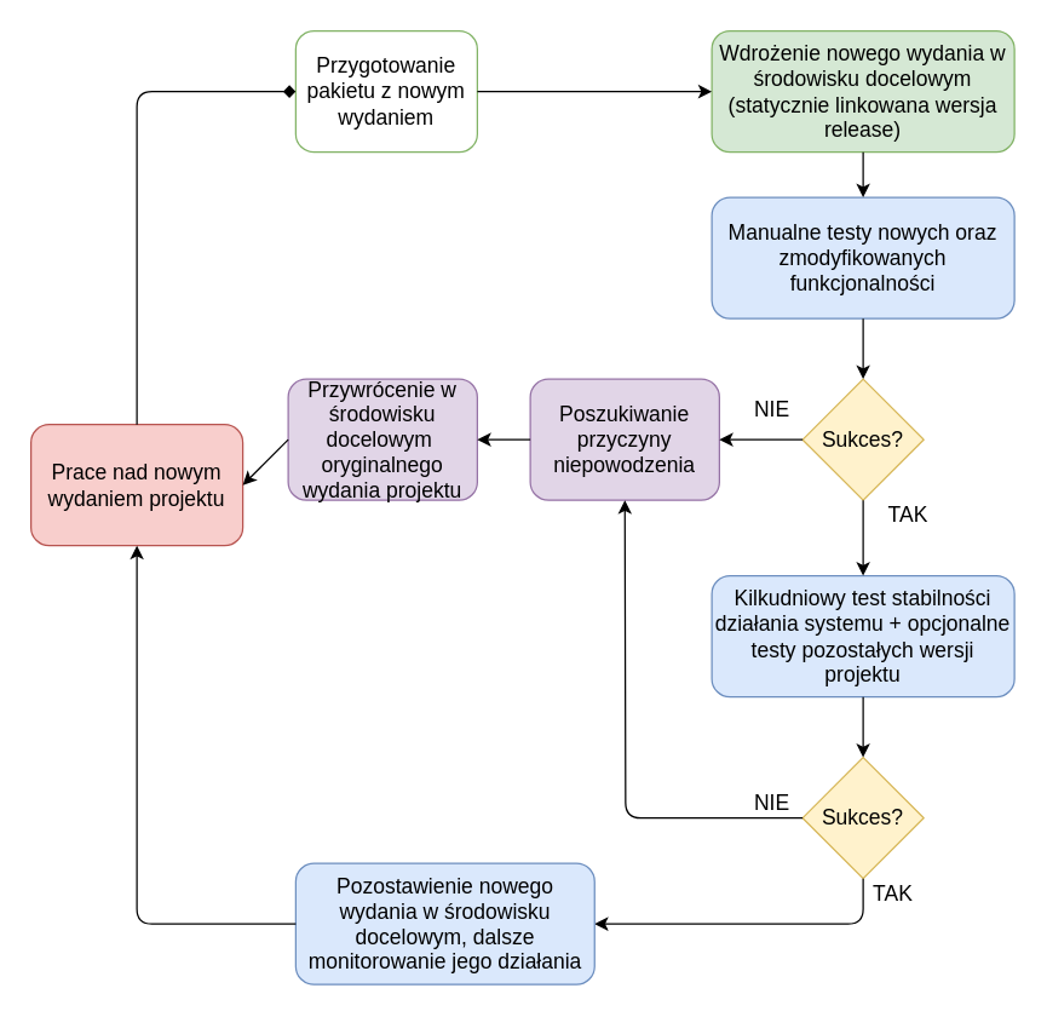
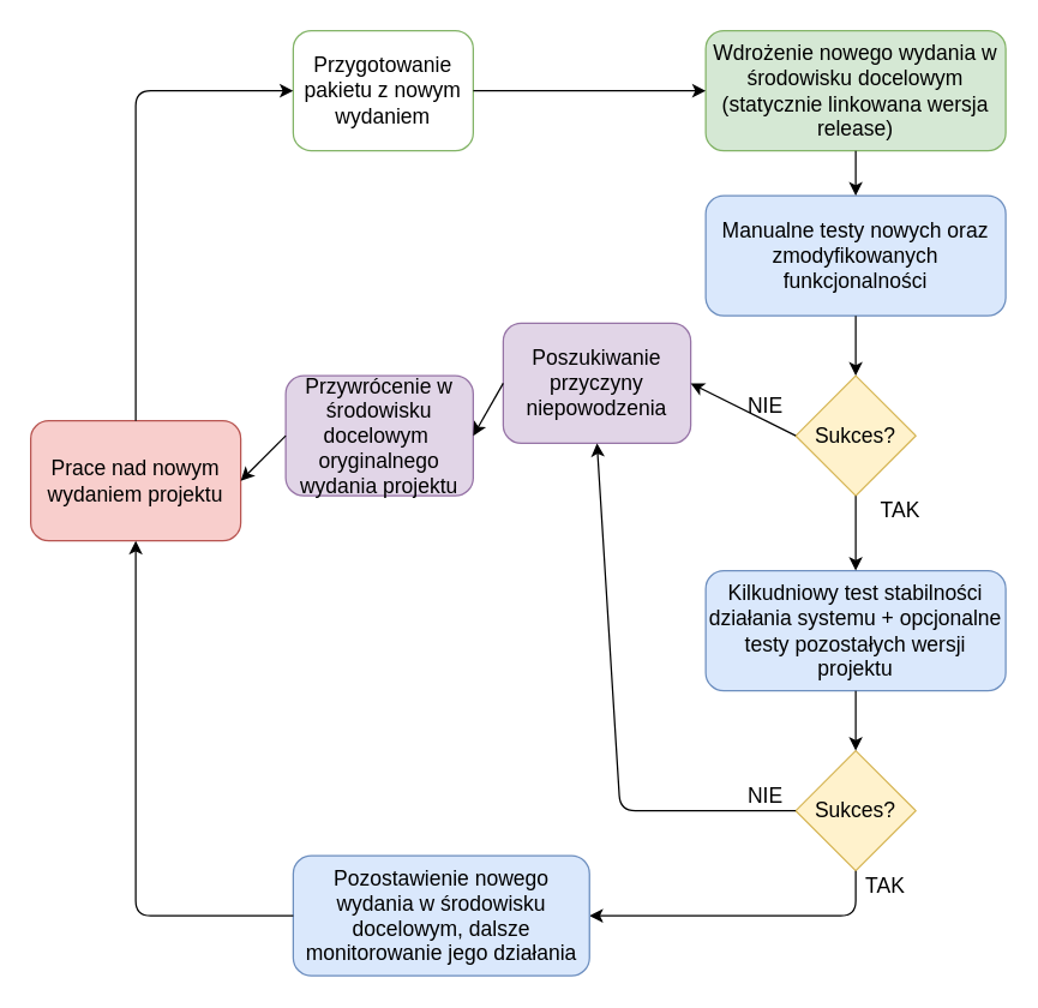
  <mxCell id="0" />
  <mxCell id="1" parent="0" />
  <mxCell id="2" value="Prace nad nowym wydaniem projektu" style="rounded=1;whiteSpace=wrap;html=1;fontSize=14;fillColor=#f8cecc;strokeColor=#b85450;" vertex="1" parent="1"><mxGeometry x="20" y="280" width="140" height="80" as="geometry" /></mxCell>
  <mxCell id="3" value="Przygotowanie pakietu z nowym wydaniem" style="rounded=1;whiteSpace=wrap;html=1;fontSize=14;fillColor=#ffffff;strokeColor=#82b366;" vertex="1" parent="1"><mxGeometry x="195" y="20" width="120" height="80" as="geometry" /></mxCell>
  <mxCell id="4" value="Wdrożenie nowego wydania w środowisku docelowym (statycznie linkowana wersja release)" style="rounded=1;whiteSpace=wrap;html=1;fontSize=14;fillColor=#d5e8d4;strokeColor=#82b366;" vertex="1" parent="1"><mxGeometry x="470" y="20" width="200" height="80" as="geometry" /></mxCell>
  <mxCell id="5" value="Manualne testy nowych oraz zmodyfikowanych funkcjonalności" style="rounded=1;whiteSpace=wrap;html=1;fontSize=14;fillColor=#dae8fc;strokeColor=#6c8ebf;" vertex="1" parent="1"><mxGeometry x="470" y="130" width="200" height="80" as="geometry" /></mxCell>
  <mxCell id="6" value="Kilkudniowy test stabilności działania systemu + opcjonalne testy pozostałych wersji projektu" style="rounded=1;whiteSpace=wrap;html=1;fontSize=14;fillColor=#dae8fc;strokeColor=#6c8ebf;" vertex="1" parent="1"><mxGeometry x="470" y="380" width="200" height="80" as="geometry" /></mxCell>
  <mxCell id="7" value="Sukces?" style="rhombus;whiteSpace=wrap;html=1;fontSize=14;fillColor=#fff2cc;strokeColor=#d6b656;" vertex="1" parent="1"><mxGeometry x="530" y="250" width="80" height="80" as="geometry" /></mxCell>
  <mxCell id="8" value="Sukces?" style="rhombus;whiteSpace=wrap;html=1;fontSize=14;fillColor=#fff2cc;strokeColor=#d6b656;" vertex="1" parent="1"><mxGeometry x="530" y="500" width="80" height="80" as="geometry" /></mxCell>
  <mxCell id="9" value="" style="endArrow=classic;html=1;exitX=0.5;exitY=1;exitDx=0;exitDy=0;entryX=0.5;entryY=0;entryDx=0;entryDy=0;fontSize=14;" edge="1" parent="1" source="4" target="5"><mxGeometry width="50" height="50" relative="1" as="geometry"><mxPoint x="390" y="410" as="sourcePoint" /><mxPoint x="440" y="360" as="targetPoint" /></mxGeometry></mxCell>
  <mxCell id="10" value="" style="endArrow=classic;html=1;exitX=0.5;exitY=1;exitDx=0;exitDy=0;entryX=0.5;entryY=0;entryDx=0;entryDy=0;fontSize=14;" edge="1" parent="1" source="5" target="7"><mxGeometry width="50" height="50" relative="1" as="geometry"><mxPoint x="390" y="410" as="sourcePoint" /><mxPoint x="440" y="360" as="targetPoint" /></mxGeometry></mxCell>
  <mxCell id="11" value="" style="endArrow=classic;html=1;entryX=0.5;entryY=0;entryDx=0;entryDy=0;exitX=0.5;exitY=1;exitDx=0;exitDy=0;fontSize=14;" edge="1" parent="1" source="7" target="6"><mxGeometry width="50" height="50" relative="1" as="geometry"><mxPoint x="390" y="410" as="sourcePoint" /><mxPoint x="440" y="360" as="targetPoint" /></mxGeometry></mxCell>
  <mxCell id="12" value="" style="endArrow=classic;html=1;exitX=0.5;exitY=1;exitDx=0;exitDy=0;entryX=0.5;entryY=0;entryDx=0;entryDy=0;fontSize=14;" edge="1" parent="1" source="6" target="8"><mxGeometry width="50" height="50" relative="1" as="geometry"><mxPoint x="390" y="410" as="sourcePoint" /><mxPoint x="440" y="360" as="targetPoint" /></mxGeometry></mxCell>
- <mxCell id="13" value="" style="endArrow=diamond;html=1;entryX=0;entryY=0.5;entryDx=0;entryDy=0;exitX=0.5;exitY=0;exitDx=0;exitDy=0;fontSize=14;" edge="1" parent="1" source="2" target="3"><mxGeometry width="50" height="50" relative="1" as="geometry"><mxPoint x="240" y="130" as="sourcePoint" /><mxPoint x="440" y="360" as="targetPoint" /><Array as="points"><mxPoint x="90" y="60" /></Array></mxGeometry></mxCell>
- <mxCell id="14" value="Poszukiwanie przyczyny niepowodzenia" style="rounded=1;whiteSpace=wrap;html=1;fontSize=14;fillColor=#e1d5e7;strokeColor=#9673a6;" vertex="1" parent="1"><mxGeometry x="350" y="250" width="125" height="80" as="geometry" /></mxCell>
+ <mxCell id="13" value="" style="endArrow=classic;html=1;entryX=0;entryY=0.5;entryDx=0;entryDy=0;exitX=0.5;exitY=0;exitDx=0;exitDy=0;fontSize=14;" edge="1" parent="1" source="2" target="3"><mxGeometry width="50" height="50" relative="1" as="geometry"><mxPoint x="240" y="130" as="sourcePoint" /><mxPoint x="440" y="360" as="targetPoint" /><Array as="points"><mxPoint x="90" y="60" /></Array></mxGeometry></mxCell>
+ <mxCell id="14" value="Poszukiwanie przyczyny niepowodzenia" style="rounded=1;whiteSpace=wrap;html=1;fontSize=14;fillColor=#e1d5e7;strokeColor=#9673a6;" vertex="1" parent="1"><mxGeometry x="335" y="215" width="125" height="80" as="geometry" /></mxCell>
  <mxCell id="15" value="Przywrócenie w środowisku docelowym&amp;nbsp; oryginalnego wydania projektu" style="rounded=1;whiteSpace=wrap;html=1;fontSize=14;fillColor=#e1d5e7;strokeColor=#9673a6;" vertex="1" parent="1"><mxGeometry x="190" y="250" width="125" height="80" as="geometry" /></mxCell>
  <mxCell id="16" value="" style="endArrow=classic;html=1;exitX=0.5;exitY=1;exitDx=0;exitDy=0;fontSize=14;entryX=1;entryY=0.5;entryDx=0;entryDy=0;" edge="1" parent="1" source="8" target="26"><mxGeometry width="50" height="50" relative="1" as="geometry"><mxPoint x="390" y="340" as="sourcePoint" /><mxPoint x="345" y="640" as="targetPoint" /><Array as="points"><mxPoint x="570" y="610" /><mxPoint x="465" y="610" /></Array></mxGeometry></mxCell>
  <mxCell id="17" value="" style="endArrow=classic;html=1;exitX=0;exitY=0.5;exitDx=0;exitDy=0;entryX=1;entryY=0.5;entryDx=0;entryDy=0;fontSize=14;" edge="1" parent="1" source="7" target="14"><mxGeometry width="50" height="50" relative="1" as="geometry"><mxPoint x="390" y="340" as="sourcePoint" /><mxPoint x="440" y="290" as="targetPoint" /></mxGeometry></mxCell>
  <mxCell id="18" value="" style="endArrow=classic;html=1;entryX=1;entryY=0.5;entryDx=0;entryDy=0;exitX=0;exitY=0.5;exitDx=0;exitDy=0;fontSize=14;" edge="1" parent="1" source="14" target="15"><mxGeometry width="50" height="50" relative="1" as="geometry"><mxPoint x="390" y="340" as="sourcePoint" /><mxPoint x="440" y="290" as="targetPoint" /></mxGeometry></mxCell>
  <mxCell id="19" value="" style="endArrow=classic;html=1;entryX=1;entryY=0.5;entryDx=0;entryDy=0;exitX=0;exitY=0.5;exitDx=0;exitDy=0;fontSize=14;" edge="1" parent="1" source="15" target="2"><mxGeometry width="50" height="50" relative="1" as="geometry"><mxPoint x="390" y="340" as="sourcePoint" /><mxPoint x="440" y="290" as="targetPoint" /></mxGeometry></mxCell>
  <mxCell id="20" value="" style="endArrow=classic;html=1;entryX=0.5;entryY=1;entryDx=0;entryDy=0;exitX=0;exitY=0.5;exitDx=0;exitDy=0;fontSize=14;" edge="1" parent="1" source="8" target="14"><mxGeometry width="50" height="50" relative="1" as="geometry"><mxPoint x="390" y="330" as="sourcePoint" /><mxPoint x="440" y="280" as="targetPoint" /><Array as="points"><mxPoint x="413" y="540" /></Array></mxGeometry></mxCell>
  <mxCell id="21" value="&lt;font style=&quot;font-size: 14px;&quot;&gt;TAK&lt;/font&gt;" style="text;html=1;strokeColor=none;fillColor=none;align=center;verticalAlign=middle;whiteSpace=wrap;rounded=0;fontSize=14;" vertex="1" parent="1"><mxGeometry x="570" y="580" width="40" height="20" as="geometry" /></mxCell>
  <mxCell id="22" value="&lt;font style=&quot;font-size: 14px;&quot;&gt;NIE&lt;/font&gt;" style="text;html=1;strokeColor=none;fillColor=none;align=center;verticalAlign=middle;whiteSpace=wrap;rounded=0;fontSize=14;" vertex="1" parent="1"><mxGeometry x="490" y="520" width="40" height="20" as="geometry" /></mxCell>
  <mxCell id="23" value="&lt;font style=&quot;font-size: 14px;&quot;&gt;NIE&lt;/font&gt;" style="text;html=1;strokeColor=none;fillColor=none;align=center;verticalAlign=middle;whiteSpace=wrap;rounded=0;fontSize=14;" vertex="1" parent="1"><mxGeometry x="490" y="260" width="40" height="20" as="geometry" /></mxCell>
  <mxCell id="24" value="&lt;font style=&quot;font-size: 14px;&quot;&gt;TAK&lt;/font&gt;" style="text;html=1;strokeColor=none;fillColor=none;align=center;verticalAlign=middle;whiteSpace=wrap;rounded=0;fontSize=14;" vertex="1" parent="1"><mxGeometry x="580" y="330" width="40" height="20" as="geometry" /></mxCell>
  <mxCell id="25" value="" style="endArrow=classic;html=1;exitX=1;exitY=0.5;exitDx=0;exitDy=0;entryX=0;entryY=0.5;entryDx=0;entryDy=0;fontSize=14;" edge="1" parent="1" source="3" target="4"><mxGeometry width="50" height="50" relative="1" as="geometry"><mxPoint x="330" y="380" as="sourcePoint" /><mxPoint x="380" y="330" as="targetPoint" /></mxGeometry></mxCell>
  <mxCell id="26" value="Pozostawienie nowego wydania w środowisku docelowym, dalsze monitorowanie jego działania" style="rounded=1;whiteSpace=wrap;html=1;fontSize=14;fillColor=#dae8fc;strokeColor=#6c8ebf;" vertex="1" parent="1"><mxGeometry x="195" y="570" width="197.5" height="80" as="geometry" /></mxCell>
  <mxCell id="27" value="" style="endArrow=classic;html=1;fontSize=14;entryX=0.5;entryY=1;entryDx=0;entryDy=0;exitX=0;exitY=0.5;exitDx=0;exitDy=0;" edge="1" parent="1" source="26" target="2"><mxGeometry width="50" height="50" relative="1" as="geometry"><mxPoint x="315" y="450" as="sourcePoint" /><mxPoint x="365" y="400" as="targetPoint" /><Array as="points"><mxPoint x="90" y="610" /></Array></mxGeometry></mxCell>
